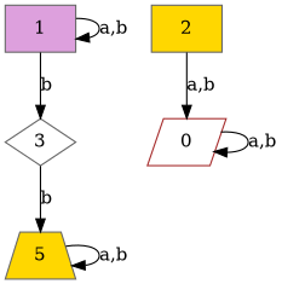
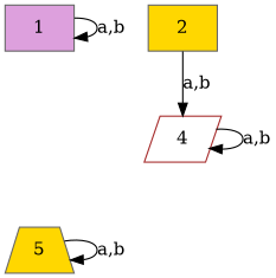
  digraph {
    rankdir=TB
    node [color=gray40 fillcolor=white shape=box style=filled]
    1 [fillcolor=plum]
-   3 [shape=diamond]
-   4 [color=brown shape=parallelogram label=0]
+   4 [color=brown shape=parallelogram]
    2 [fillcolor=gold]
    5 [fillcolor=gold shape=trapezium]
    1 -> 1 [label="a,b"]
-   1 -> 3 [label=b]
-   3 -> 5 [label=b]
    4 -> 4 [label="a,b"]
    2 -> 4 [label="a,b"]
    5 -> 5 [label="a,b"]
  }
